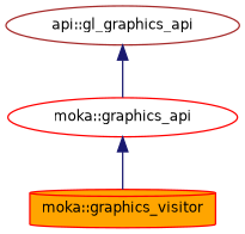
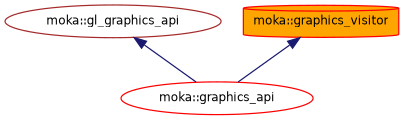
  digraph {
    node [color=red fillcolor=white fontname=Helvetica fontsize=10 shape=ellipse style=filled]
    edge [color=midnightblue dir=back fontname=Helvetica fontsize=10 labelfontname=Helvetica labelfontsize=10 style=solid]
-   n1 [color=brown fontcolor=black height=0.2 label="api::gl_graphics_api" width=0.4]
+   n1 [color=brown fontcolor=black height=0.2 label="moka::gl_graphics_api" width=0.4]
    n2 [height=0.2 label="moka::graphics_api" width=0.4]
    n3 [fillcolor=orange height=0.2 label="moka::graphics_visitor" shape=cylinder width=0.4]
    n1 -> n2
-   n2 -> n3
+   n3 -> n2
  }
